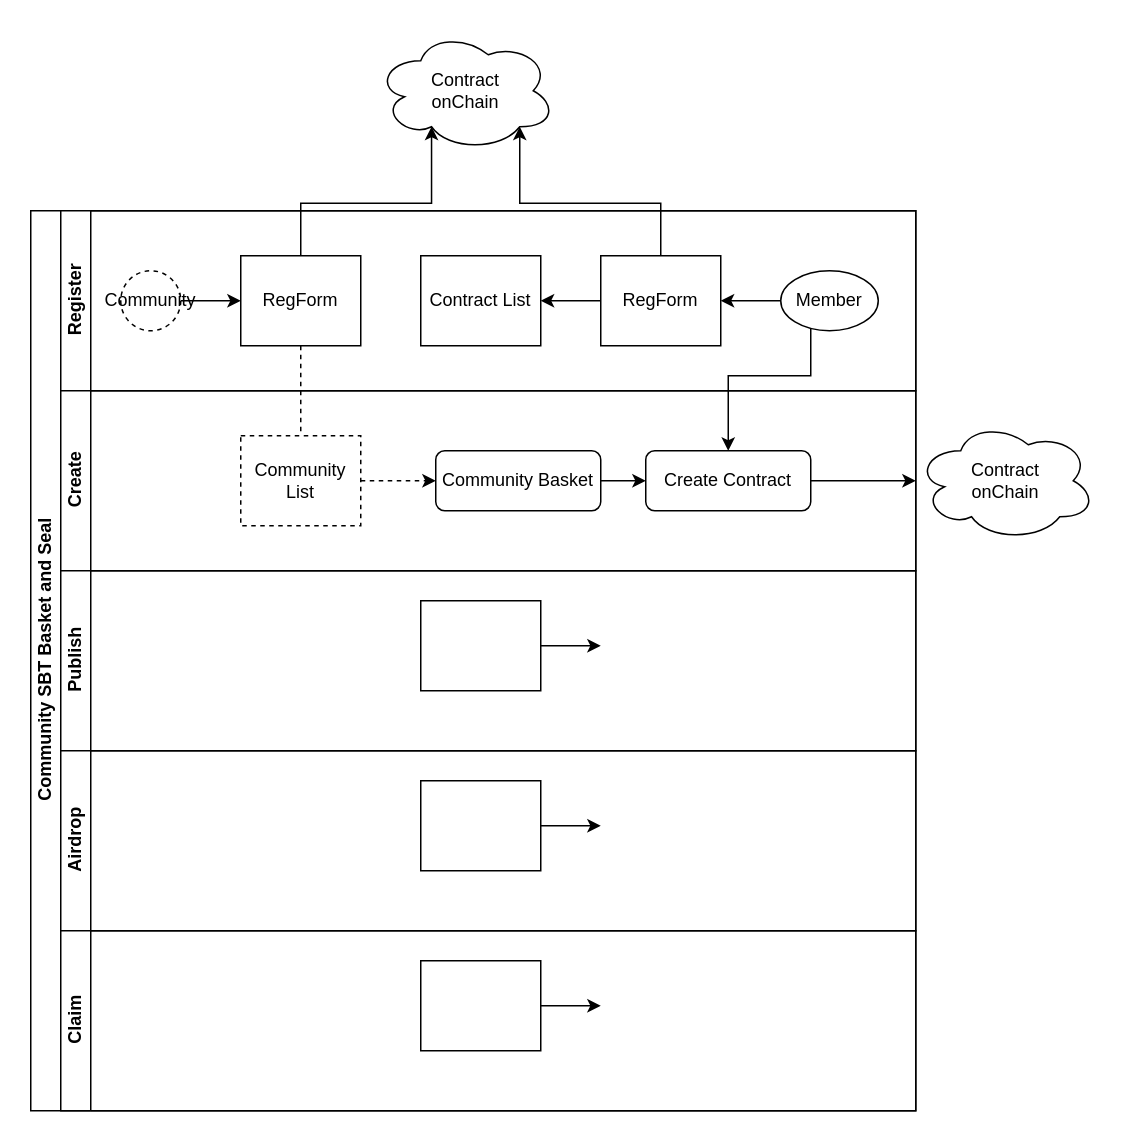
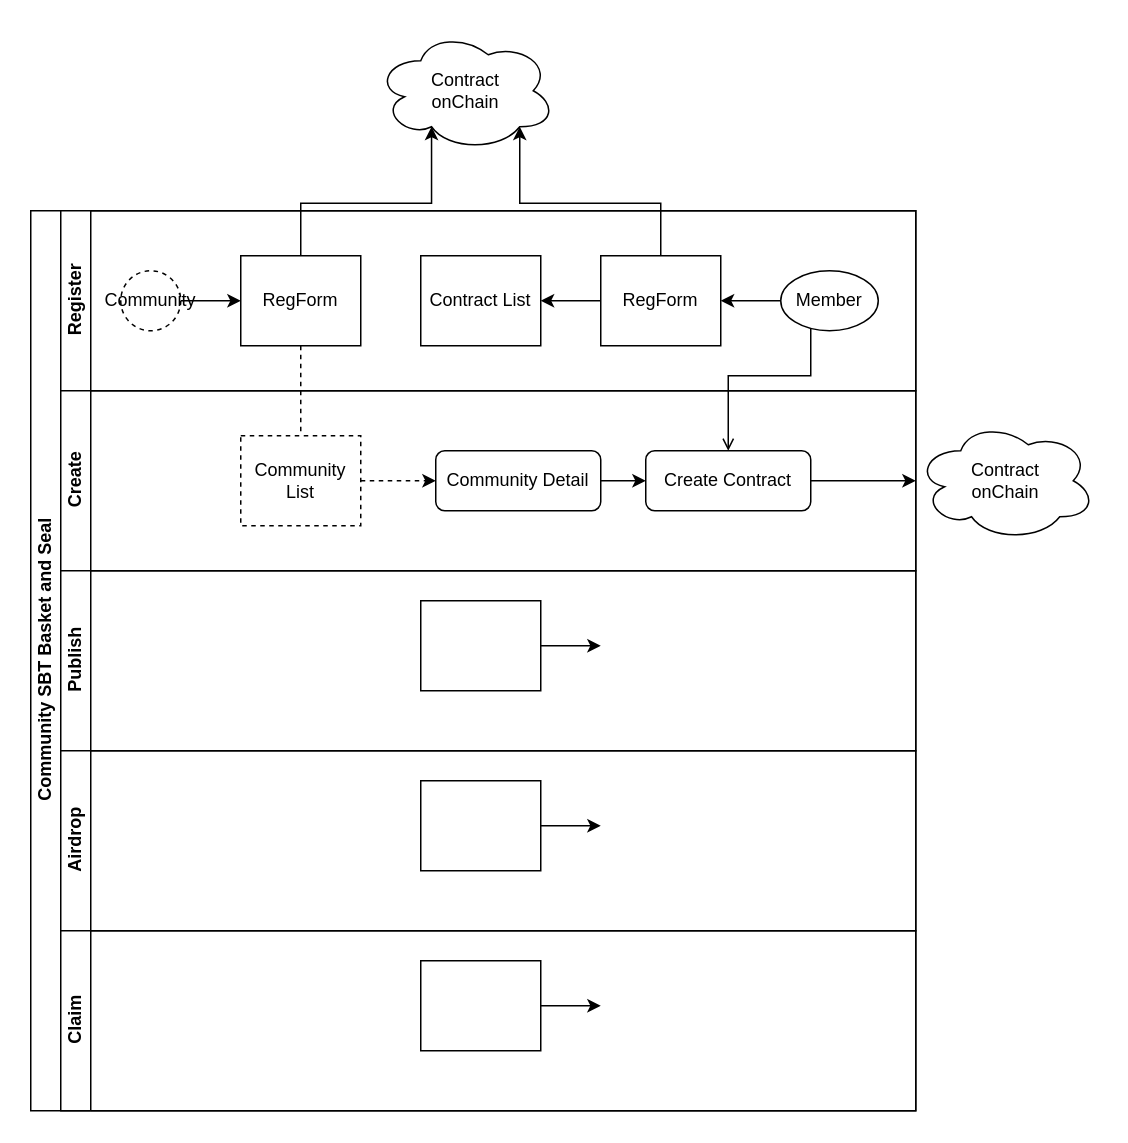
  <mxCell id="0" />
  <mxCell id="1" parent="0" />
  <mxCell id="2" value="Community SBT Basket and Seal" style="swimlane;html=1;childLayout=stackLayout;resizeParent=1;resizeParentMax=0;horizontal=0;startSize=20;horizontalStack=0;" parent="1" vertex="1"><mxGeometry x="20" y="140" width="590" height="600" as="geometry" /></mxCell>
  <mxCell id="3" value="" style="edgeStyle=orthogonalEdgeStyle;rounded=0;orthogonalLoop=1;jettySize=auto;html=1;dashed=1;endArrow=none;endFill=0;" parent="2" source="7" target="15" edge="1"><mxGeometry relative="1" as="geometry" /></mxCell>
  <mxCell id="4" value="Register" style="swimlane;html=1;startSize=20;horizontal=0;" parent="2" vertex="1"><mxGeometry x="20" width="570" height="120" as="geometry" /></mxCell>
  <mxCell id="5" value="" style="edgeStyle=orthogonalEdgeStyle;rounded=0;orthogonalLoop=1;jettySize=auto;html=1;" parent="4" source="6" target="7" edge="1"><mxGeometry relative="1" as="geometry" /></mxCell>
  <mxCell id="6" value="Community" style="ellipse;whiteSpace=wrap;html=1;shadow=0;dashed=1;" parent="4" vertex="1"><mxGeometry x="40" y="40" width="40" height="40" as="geometry" /></mxCell>
  <mxCell id="7" value="RegForm" style="rounded=0;whiteSpace=wrap;html=1;fontFamily=Helvetica;fontSize=12;fontColor=#000000;align=center;" parent="4" vertex="1"><mxGeometry x="120" y="30" width="80" height="60" as="geometry" /></mxCell>
  <mxCell id="8" value="Contract List" style="rounded=0;whiteSpace=wrap;html=1;fontFamily=Helvetica;fontSize=12;fontColor=#000000;align=center;" parent="4" vertex="1"><mxGeometry x="240" y="30" width="80" height="60" as="geometry" /></mxCell>
  <mxCell id="9" value="" style="edgeStyle=orthogonalEdgeStyle;rounded=0;orthogonalLoop=1;jettySize=auto;html=1;" edge="1" parent="4" source="10" target="12"><mxGeometry relative="1" as="geometry" /></mxCell>
  <mxCell id="10" value="Member" style="ellipse;whiteSpace=wrap;html=1;" parent="4" vertex="1"><mxGeometry x="480" y="40" width="65" height="40" as="geometry" /></mxCell>
  <mxCell id="11" value="" style="edgeStyle=orthogonalEdgeStyle;rounded=0;orthogonalLoop=1;jettySize=auto;html=1;" edge="1" parent="4" source="12" target="8"><mxGeometry relative="1" as="geometry" /></mxCell>
  <mxCell id="12" value="RegForm" style="rounded=0;whiteSpace=wrap;html=1;fontFamily=Helvetica;fontSize=12;fontColor=#000000;align=center;" vertex="1" parent="4"><mxGeometry x="360" y="30" width="80" height="60" as="geometry" /></mxCell>
  <mxCell id="13" value="Create&lt;br&gt;" style="swimlane;html=1;startSize=20;horizontal=0;" parent="2" vertex="1"><mxGeometry x="20" y="120" width="570" height="120" as="geometry" /></mxCell>
  <mxCell id="14" value="" style="edgeStyle=orthogonalEdgeStyle;rounded=0;orthogonalLoop=1;jettySize=auto;html=1;dashed=1;" edge="1" parent="13" source="15" target="17"><mxGeometry relative="1" as="geometry" /></mxCell>
  <mxCell id="15" value="Community List" style="rounded=0;whiteSpace=wrap;html=1;fontFamily=Helvetica;fontSize=12;fontColor=#000000;align=center;dashed=1;" parent="13" vertex="1"><mxGeometry x="120" y="30" width="80" height="60" as="geometry" /></mxCell>
  <mxCell id="16" value="" style="edgeStyle=orthogonalEdgeStyle;rounded=0;orthogonalLoop=1;jettySize=auto;html=1;" edge="1" parent="13" source="17" target="18"><mxGeometry relative="1" as="geometry" /></mxCell>
- <mxCell id="17" value="Community Basket" style="rounded=1;whiteSpace=wrap;html=1;shadow=0;" vertex="1" parent="13"><mxGeometry x="250" y="40" width="110" height="40" as="geometry" /></mxCell>
+ <mxCell id="17" value="Community Detail" style="rounded=1;whiteSpace=wrap;html=1;shadow=0;" vertex="1" parent="13"><mxGeometry x="250" y="40" width="110" height="40" as="geometry" /></mxCell>
  <mxCell id="18" value="Create Contract" style="rounded=1;whiteSpace=wrap;html=1;shadow=0;" vertex="1" parent="13"><mxGeometry x="390" y="40" width="110" height="40" as="geometry" /></mxCell>
  <mxCell id="19" value="Publish" style="swimlane;html=1;startSize=20;horizontal=0;" vertex="1" parent="2"><mxGeometry x="20" y="240" width="570" height="120" as="geometry" /></mxCell>
  <mxCell id="20" value="" style="edgeStyle=orthogonalEdgeStyle;rounded=0;orthogonalLoop=1;jettySize=auto;html=1;endArrow=classic;endFill=1;" edge="1" parent="19" source="21"><mxGeometry relative="1" as="geometry"><mxPoint x="360" y="50" as="targetPoint" /></mxGeometry></mxCell>
  <mxCell id="21" value="" style="rounded=0;whiteSpace=wrap;html=1;fontFamily=Helvetica;fontSize=12;fontColor=#000000;align=center;" vertex="1" parent="19"><mxGeometry x="240" y="20" width="80" height="60" as="geometry" /></mxCell>
  <mxCell id="22" value="Airdrop" style="swimlane;html=1;startSize=20;horizontal=0;" vertex="1" parent="2"><mxGeometry x="20" y="360" width="570" height="120" as="geometry" /></mxCell>
  <mxCell id="23" value="" style="edgeStyle=orthogonalEdgeStyle;rounded=0;orthogonalLoop=1;jettySize=auto;html=1;endArrow=classic;endFill=1;" edge="1" parent="22" source="24"><mxGeometry relative="1" as="geometry"><mxPoint x="360" y="50" as="targetPoint" /></mxGeometry></mxCell>
  <mxCell id="24" value="" style="rounded=0;whiteSpace=wrap;html=1;fontFamily=Helvetica;fontSize=12;fontColor=#000000;align=center;" vertex="1" parent="22"><mxGeometry x="240" y="20" width="80" height="60" as="geometry" /></mxCell>
  <mxCell id="25" value="Claim" style="swimlane;html=1;startSize=20;horizontal=0;" parent="2" vertex="1"><mxGeometry x="20" y="480" width="570" height="120" as="geometry" /></mxCell>
  <mxCell id="26" value="" style="edgeStyle=orthogonalEdgeStyle;rounded=0;orthogonalLoop=1;jettySize=auto;html=1;endArrow=classic;endFill=1;" parent="25" source="27" edge="1"><mxGeometry relative="1" as="geometry"><mxPoint x="360" y="50" as="targetPoint" /></mxGeometry></mxCell>
  <mxCell id="27" value="" style="rounded=0;whiteSpace=wrap;html=1;fontFamily=Helvetica;fontSize=12;fontColor=#000000;align=center;" parent="25" vertex="1"><mxGeometry x="240" y="20" width="80" height="60" as="geometry" /></mxCell>
- <mxCell id="28" value="" style="edgeStyle=orthogonalEdgeStyle;rounded=0;orthogonalLoop=1;jettySize=auto;html=1;" edge="1" parent="2" source="10" target="18"><mxGeometry relative="1" as="geometry"><Array as="points"><mxPoint x="520" y="110" /><mxPoint x="465" y="110" /></Array></mxGeometry></mxCell>
+ <mxCell id="28" value="" style="edgeStyle=orthogonalEdgeStyle;rounded=0;orthogonalLoop=1;jettySize=auto;html=1;endArrow=open;" edge="1" parent="2" source="10" target="18"><mxGeometry relative="1" as="geometry"><Array as="points"><mxPoint x="520" y="110" /><mxPoint x="465" y="110" /></Array></mxGeometry></mxCell>
  <mxCell id="29" value="Contract&lt;br&gt;onChain" style="ellipse;shape=cloud;whiteSpace=wrap;html=1;shadow=0;" vertex="1" parent="1"><mxGeometry x="610" y="280" width="120" height="80" as="geometry" /></mxCell>
  <mxCell id="30" value="" style="edgeStyle=orthogonalEdgeStyle;rounded=0;orthogonalLoop=1;jettySize=auto;html=1;" edge="1" parent="1" source="18" target="29"><mxGeometry relative="1" as="geometry" /></mxCell>
  <mxCell id="31" value="Contract&lt;br&gt;onChain" style="ellipse;shape=cloud;whiteSpace=wrap;html=1;shadow=0;" vertex="1" parent="1"><mxGeometry x="250" width="120" height="80" as="geometry" y="20" /></mxCell>
  <mxCell id="32" style="edgeStyle=orthogonalEdgeStyle;rounded=0;orthogonalLoop=1;jettySize=auto;html=1;exitX=0.5;exitY=0;exitDx=0;exitDy=0;entryX=0.31;entryY=0.8;entryDx=0;entryDy=0;entryPerimeter=0;" edge="1" parent="1" source="7" target="31"><mxGeometry relative="1" as="geometry" /></mxCell>
  <mxCell id="33" style="edgeStyle=orthogonalEdgeStyle;rounded=0;orthogonalLoop=1;jettySize=auto;html=1;exitX=0.5;exitY=0;exitDx=0;exitDy=0;entryX=0.8;entryY=0.8;entryDx=0;entryDy=0;entryPerimeter=0;" edge="1" parent="1" source="12" target="31"><mxGeometry relative="1" as="geometry" /></mxCell>
